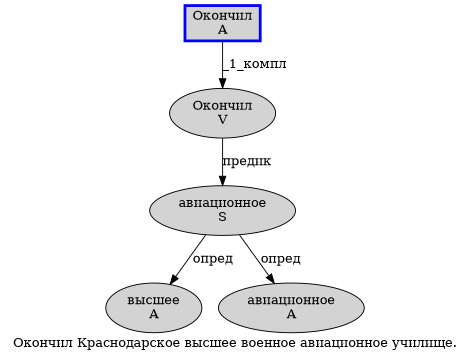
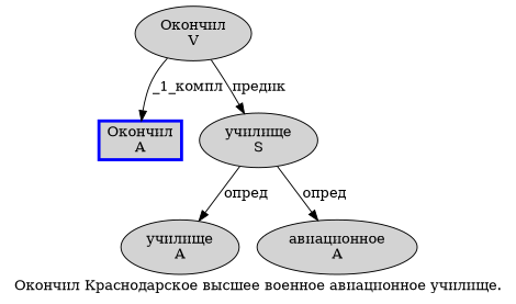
  digraph {
    label="Окончил Краснодарское высшее военное авиационное училище."
    node [fillcolor=lightgray penwidth=1 shape=ellipse style=filled]
    n1 [label="Окончил\nV"]
    n2 [color=blue label="Окончил\nA" penwidth=3 shape=box]
-   n3 [label="авиационное\nS"]
-   n4 [label="высшее\nA"]
+   n3 [label="училище\nS"]
+   n4 [label="училище\nA"]
    n5 [label="авиационное\nA"]
-   n2 -> n1 [label="_1_компл"]
+   n1 -> n2 [label="_1_компл"]
    n1 -> n3 [label="предик"]
    n3 -> n4 [label="опред"]
    n3 -> n5 [label="опред"]
  }
